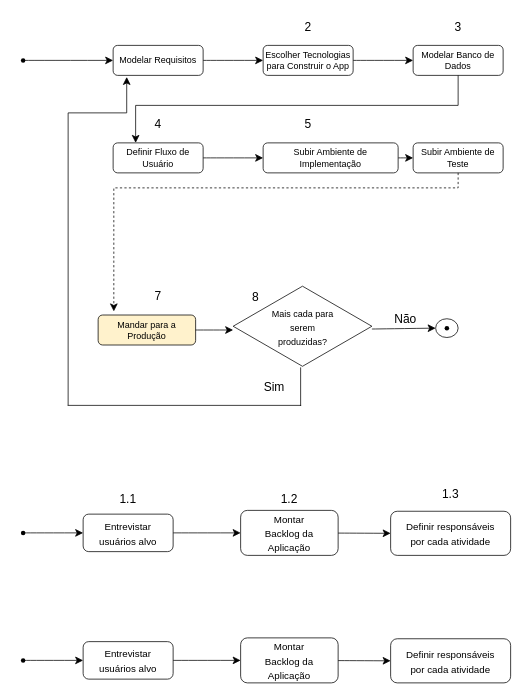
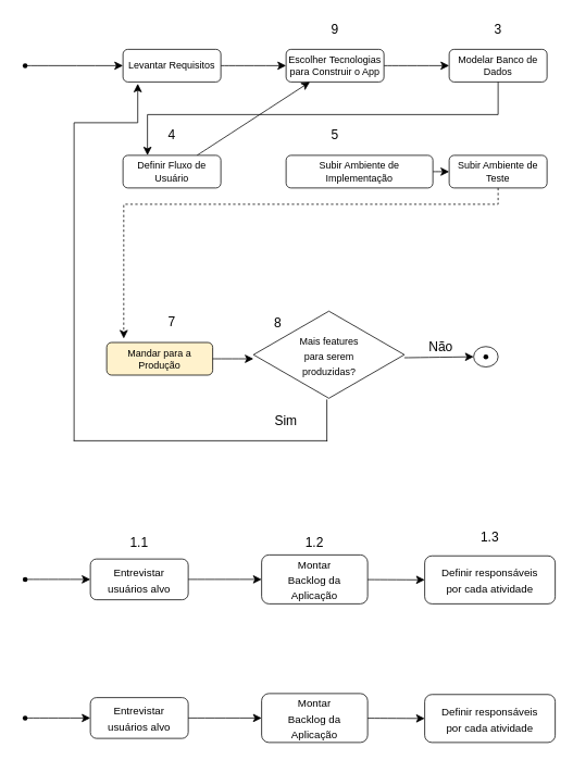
  <mxCell id="0" />
  <mxCell id="1" parent="0" />
  <mxCell id="2" style="edgeStyle=none;curved=1;rounded=0;orthogonalLoop=1;jettySize=auto;html=1;fontSize=12;startSize=8;endSize=8;" edge="1" parent="1" source="3" target="5"><mxGeometry relative="1" as="geometry" /></mxCell>
- <mxCell id="3" value="Modelar Requisitos" style="rounded=1;whiteSpace=wrap;html=1;fontSize=12;glass=0;strokeWidth=1;shadow=0;" parent="1" vertex="1"><mxGeometry x="150" y="60" width="120" height="40" as="geometry" /></mxCell>
+ <mxCell id="3" value="Levantar Requisitos" style="rounded=1;whiteSpace=wrap;html=1;fontSize=12;glass=0;strokeWidth=1;shadow=0;" parent="1" vertex="1"><mxGeometry x="150" y="60" width="120" height="40" as="geometry" /></mxCell>
  <mxCell id="4" style="edgeStyle=none;curved=1;rounded=0;orthogonalLoop=1;jettySize=auto;html=1;entryX=0;entryY=0.5;entryDx=0;entryDy=0;fontSize=12;startSize=8;endSize=8;" edge="1" parent="1" source="5" target="9"><mxGeometry relative="1" as="geometry" /></mxCell>
  <mxCell id="5" value="Escolher Tecnologias para Construir o App" style="rounded=1;whiteSpace=wrap;html=1;fontSize=12;glass=0;strokeWidth=1;shadow=0;" parent="1" vertex="1"><mxGeometry x="350" y="60" width="120" height="40" as="geometry" /></mxCell>
  <mxCell id="6" style="edgeStyle=none;curved=1;rounded=0;orthogonalLoop=1;jettySize=auto;html=1;entryX=0;entryY=0.5;entryDx=0;entryDy=0;fontSize=12;startSize=8;endSize=8;" edge="1" parent="1" source="7" target="3"><mxGeometry relative="1" as="geometry" /></mxCell>
  <mxCell id="7" value="" style="shape=waypoint;sketch=0;fillStyle=solid;size=6;pointerEvents=1;points=[];fillColor=none;resizable=0;rotatable=0;perimeter=centerPerimeter;snapToPoint=1;" vertex="1" parent="1"><mxGeometry x="20" y="70" width="20" height="20" as="geometry" /></mxCell>
- <mxCell id="8" value="&lt;div&gt;2&lt;/div&gt;" style="text;strokeColor=none;align=center;fillColor=none;html=1;verticalAlign=middle;whiteSpace=wrap;rounded=0;fontSize=16;" vertex="1" parent="1"><mxGeometry x="380" y="20" width="60" height="30" as="geometry" /></mxCell>
+ <mxCell id="8" value="&lt;div&gt;9&lt;/div&gt;" style="text;strokeColor=none;align=center;fillColor=none;html=1;verticalAlign=middle;whiteSpace=wrap;rounded=0;fontSize=16;" vertex="1" parent="1"><mxGeometry x="380" y="20" width="60" height="30" as="geometry" /></mxCell>
  <mxCell id="9" value="Modelar Banco de Dados" style="rounded=1;whiteSpace=wrap;html=1;fontSize=12;glass=0;strokeWidth=1;shadow=0;" vertex="1" parent="1"><mxGeometry x="550" y="60" width="120" height="40" as="geometry" /></mxCell>
  <mxCell id="10" value="&lt;div&gt;3&lt;/div&gt;" style="text;strokeColor=none;align=center;fillColor=none;html=1;verticalAlign=middle;whiteSpace=wrap;rounded=0;fontSize=16;" vertex="1" parent="1"><mxGeometry x="580" y="20" width="60" height="30" as="geometry" /></mxCell>
- <mxCell id="11" style="edgeStyle=none;curved=1;rounded=0;orthogonalLoop=1;jettySize=auto;html=1;fontSize=12;startSize=8;endSize=8;" edge="1" parent="1" source="12" target="15"><mxGeometry relative="1" as="geometry" /></mxCell>
+ <mxCell id="11" style="edgeStyle=none;curved=1;rounded=0;orthogonalLoop=1;jettySize=auto;html=1;fontSize=12;startSize=8;endSize=8;" edge="1" parent="1" source="12" target="5"><mxGeometry relative="1" as="geometry" /></mxCell>
  <mxCell id="12" value="Definir Fluxo de Usuário" style="rounded=1;whiteSpace=wrap;html=1;fontSize=12;glass=0;strokeWidth=1;shadow=0;" vertex="1" parent="1"><mxGeometry x="150" y="190" width="120" height="40" as="geometry" /></mxCell>
  <mxCell id="13" value="&lt;div&gt;4&lt;/div&gt;" style="text;strokeColor=none;align=center;fillColor=none;html=1;verticalAlign=middle;whiteSpace=wrap;rounded=0;fontSize=16;" vertex="1" parent="1"><mxGeometry x="180" y="150" width="60" height="30" as="geometry" /></mxCell>
  <mxCell id="14" style="edgeStyle=none;curved=1;rounded=0;orthogonalLoop=1;jettySize=auto;html=1;fontSize=12;startSize=8;endSize=8;" edge="1" parent="1" source="15" target="18"><mxGeometry relative="1" as="geometry" /></mxCell>
  <mxCell id="15" value="Subir Ambiente de Implementação" style="rounded=1;whiteSpace=wrap;html=1;fontSize=12;glass=0;strokeWidth=1;shadow=0;" vertex="1" parent="1"><mxGeometry x="350" y="190" width="180" height="40" as="geometry" /></mxCell>
  <mxCell id="16" value="5" style="text;strokeColor=none;align=center;fillColor=none;html=1;verticalAlign=middle;whiteSpace=wrap;rounded=0;fontSize=16;" vertex="1" parent="1"><mxGeometry x="380" y="150" width="60" height="30" as="geometry" /></mxCell>
  <mxCell id="17" style="edgeStyle=none;curved=1;rounded=0;orthogonalLoop=1;jettySize=auto;html=1;exitX=0.5;exitY=0;exitDx=0;exitDy=0;fontSize=12;startSize=8;endSize=8;" edge="1" parent="1" source="10" target="10"><mxGeometry relative="1" as="geometry" /></mxCell>
  <mxCell id="18" value="Subir Ambiente de Teste" style="rounded=1;whiteSpace=wrap;html=1;fontSize=12;glass=0;strokeWidth=1;shadow=0;" vertex="1" parent="1"><mxGeometry x="550" y="190" width="120" height="40" as="geometry" /></mxCell>
  <mxCell id="19" value="" style="edgeStyle=elbowEdgeStyle;elbow=vertical;endArrow=classic;html=1;curved=0;rounded=0;endSize=8;startSize=8;fontSize=12;" edge="1" parent="1" source="9"><mxGeometry width="50" height="50" relative="1" as="geometry"><mxPoint x="550" y="165" as="sourcePoint" /><mxPoint x="180" y="190" as="targetPoint" /><Array as="points"><mxPoint x="370" y="140" /></Array></mxGeometry></mxCell>
  <mxCell id="20" value="7" style="text;strokeColor=none;align=center;fillColor=none;html=1;verticalAlign=middle;whiteSpace=wrap;rounded=0;fontSize=16;" vertex="1" parent="1"><mxGeometry x="180" y="379" width="60" height="30" as="geometry" /></mxCell>
  <mxCell id="21" value="" style="edgeStyle=elbowEdgeStyle;elbow=vertical;endArrow=classic;html=1;curved=0;rounded=0;endSize=8;startSize=8;fontSize=12;entryX=0.161;entryY=-0.12;entryDx=0;entryDy=0;entryPerimeter=0;dashed=1;" edge="1" parent="1" source="18" target="24"><mxGeometry width="50" height="50" relative="1" as="geometry"><mxPoint x="610" y="270" as="sourcePoint" /><mxPoint x="250" y="290" as="targetPoint" /><Array as="points"><mxPoint x="390" y="250" /></Array></mxGeometry></mxCell>
  <mxCell id="22" value="" style="group" vertex="1" connectable="0" parent="1"><mxGeometry x="310" y="379" width="300" height="111" as="geometry" /></mxCell>
  <mxCell id="23" value="" style="html=1;whiteSpace=wrap;aspect=fixed;shape=isoRectangle;" vertex="1" parent="22"><mxGeometry width="185" height="111" as="geometry" /></mxCell>
  <mxCell id="24" value="Mandar para a Produção" style="rounded=1;whiteSpace=wrap;html=1;fontSize=12;glass=0;strokeWidth=1;shadow=0;fillColor=#fff2cc;" vertex="1" parent="22"><mxGeometry x="-180" y="40.5" width="130" height="40" as="geometry" /></mxCell>
  <mxCell id="25" value="" style="group" vertex="1" connectable="0" parent="22"><mxGeometry x="270" y="45.5" width="30" height="25" as="geometry" /></mxCell>
  <mxCell id="26" value="" style="verticalLabelPosition=bottom;verticalAlign=top;html=1;shape=mxgraph.flowchart.on-page_reference;" vertex="1" parent="25"><mxGeometry width="30" height="25" as="geometry" /></mxCell>
  <mxCell id="27" value="" style="shape=waypoint;sketch=0;fillStyle=solid;size=6;pointerEvents=1;points=[];fillColor=none;resizable=0;rotatable=0;perimeter=centerPerimeter;snapToPoint=1;" vertex="1" parent="25"><mxGeometry x="4.997" y="2.5" width="20" height="20" as="geometry" /></mxCell>
- <mxCell id="28" value="&lt;font style=&quot;font-size: 12px;&quot;&gt;Mais cada para serem produzidas?&lt;/font&gt;" style="text;strokeColor=none;fillColor=none;html=1;align=center;verticalAlign=middle;whiteSpace=wrap;rounded=0;fontSize=16;" vertex="1" parent="22"><mxGeometry x="42.5" y="40.5" width="100" height="30" as="geometry" /></mxCell>
+ <mxCell id="28" value="&lt;font style=&quot;font-size: 12px;&quot;&gt;Mais features para serem produzidas?&lt;/font&gt;" style="text;strokeColor=none;fillColor=none;html=1;align=center;verticalAlign=middle;whiteSpace=wrap;rounded=0;fontSize=16;" vertex="1" parent="22"><mxGeometry x="42.5" y="40.5" width="100" height="30" as="geometry" /></mxCell>
  <mxCell id="29" style="edgeStyle=none;curved=1;rounded=0;orthogonalLoop=1;jettySize=auto;html=1;entryX=0;entryY=0.5;entryDx=0;entryDy=0;entryPerimeter=0;fontSize=12;startSize=8;endSize=8;" edge="1" parent="22" target="26"><mxGeometry relative="1" as="geometry"><mxPoint x="185.0" y="59.197" as="sourcePoint" /></mxGeometry></mxCell>
  <mxCell id="30" style="edgeStyle=none;curved=1;rounded=0;orthogonalLoop=1;jettySize=auto;html=1;entryX=0;entryY=0.5;entryDx=0;entryDy=0;entryPerimeter=0;fontSize=12;startSize=8;endSize=8;" edge="1" parent="22" source="24"><mxGeometry relative="1" as="geometry"><mxPoint y="60.5" as="targetPoint" /></mxGeometry></mxCell>
  <mxCell id="31" value="Não" style="text;strokeColor=none;fillColor=none;html=1;align=center;verticalAlign=middle;whiteSpace=wrap;rounded=0;fontSize=16;" vertex="1" parent="22"><mxGeometry x="200" y="30.5" width="60" height="30" as="geometry" /></mxCell>
  <mxCell id="32" value="8" style="text;strokeColor=none;align=center;fillColor=none;html=1;verticalAlign=middle;whiteSpace=wrap;rounded=0;fontSize=16;" vertex="1" parent="22"><mxGeometry y="0.5" width="60" height="30" as="geometry" /></mxCell>
  <mxCell id="33" value="" style="edgeStyle=elbowEdgeStyle;elbow=vertical;endArrow=classic;html=1;curved=0;rounded=0;endSize=8;startSize=8;fontSize=12;entryX=0.151;entryY=1.054;entryDx=0;entryDy=0;entryPerimeter=0;" edge="1" parent="1" target="3"><mxGeometry width="50" height="50" relative="1" as="geometry"><mxPoint x="90" y="540" as="sourcePoint" /><mxPoint x="130" y="90" as="targetPoint" /><Array as="points"><mxPoint x="70" y="150" /></Array></mxGeometry></mxCell>
  <mxCell id="34" value="" style="shape=partialRectangle;whiteSpace=wrap;html=1;bottom=0;right=0;fillColor=none;direction=west;" vertex="1" parent="1"><mxGeometry x="90" y="490" width="310" height="50" as="geometry" /></mxCell>
- <mxCell id="35" value="Sim" style="text;strokeColor=none;fillColor=none;html=1;align=center;verticalAlign=middle;whiteSpace=wrap;rounded=0;fontSize=16;" vertex="1" parent="1"><mxGeometry x="335" y="500" width="60" height="30" as="geometry" /></mxCell>
+ <mxCell id="35" value="Sim" style="text;strokeColor=none;fillColor=none;html=1;align=center;verticalAlign=middle;whiteSpace=wrap;rounded=0;fontSize=16;" vertex="1" parent="1"><mxGeometry x="320" y="500" width="60" height="30" as="geometry" /></mxCell>
  <mxCell id="36" style="edgeStyle=none;curved=1;rounded=0;orthogonalLoop=1;jettySize=auto;html=1;fontSize=12;startSize=8;endSize=8;" edge="1" parent="1" source="37" target="39"><mxGeometry relative="1" as="geometry" /></mxCell>
  <mxCell id="37" value="" style="shape=waypoint;sketch=0;fillStyle=solid;size=6;pointerEvents=1;points=[];fillColor=none;resizable=0;rotatable=0;perimeter=centerPerimeter;snapToPoint=1;" vertex="1" parent="1"><mxGeometry x="20" y="700" width="20" height="20" as="geometry" /></mxCell>
  <mxCell id="38" style="edgeStyle=none;curved=1;rounded=0;orthogonalLoop=1;jettySize=auto;html=1;fontSize=12;startSize=8;endSize=8;" edge="1" parent="1" source="39" target="43"><mxGeometry relative="1" as="geometry" /></mxCell>
  <mxCell id="39" value="" style="rounded=1;whiteSpace=wrap;html=1;" vertex="1" parent="1"><mxGeometry x="110" y="685" width="120" height="50" as="geometry" /></mxCell>
  <mxCell id="40" value="&lt;font style=&quot;font-size: 13px;&quot;&gt;Entrevistar usuários alvo&lt;/font&gt;" style="text;strokeColor=none;fillColor=none;html=1;align=center;verticalAlign=middle;whiteSpace=wrap;rounded=0;fontSize=16;" vertex="1" parent="1"><mxGeometry x="125" y="695" width="90" height="30" as="geometry" /></mxCell>
  <mxCell id="41" value="1.1" style="text;strokeColor=none;align=center;fillColor=none;html=1;verticalAlign=middle;whiteSpace=wrap;rounded=0;fontSize=16;" vertex="1" parent="1"><mxGeometry x="140" y="650" width="60" height="30" as="geometry" /></mxCell>
  <mxCell id="42" value="" style="group" vertex="1" connectable="0" parent="1"><mxGeometry x="320" y="650" width="130" height="90" as="geometry" /></mxCell>
  <mxCell id="43" value="" style="rounded=1;whiteSpace=wrap;html=1;" vertex="1" parent="42"><mxGeometry y="30" width="130" height="60" as="geometry" /></mxCell>
  <mxCell id="44" value="&lt;font style=&quot;font-size: 13px;&quot;&gt;Montar &lt;/font&gt;&lt;font style=&quot;font-size: 13px;&quot;&gt;Backlog da Aplicação&lt;/font&gt;" style="text;strokeColor=none;fillColor=none;html=1;align=center;verticalAlign=middle;whiteSpace=wrap;rounded=0;fontSize=16;" vertex="1" parent="42"><mxGeometry x="20" y="45" width="90" height="30" as="geometry" /></mxCell>
  <mxCell id="45" value="1.2" style="text;strokeColor=none;align=center;fillColor=none;html=1;verticalAlign=middle;whiteSpace=wrap;rounded=0;fontSize=16;" vertex="1" parent="42"><mxGeometry x="35" width="60" height="30" as="geometry" /></mxCell>
  <mxCell id="46" value="" style="group" vertex="1" connectable="0" parent="1"><mxGeometry x="520" y="640" width="160" height="100" as="geometry" /></mxCell>
  <mxCell id="47" value="" style="rounded=1;whiteSpace=wrap;html=1;" vertex="1" parent="46"><mxGeometry y="41.176" width="160" height="58.824" as="geometry" /></mxCell>
  <mxCell id="48" value="&lt;font style=&quot;font-size: 13px;&quot;&gt;Definir responsáveis por cada atividade&lt;/font&gt;" style="text;strokeColor=none;fillColor=none;html=1;align=center;verticalAlign=middle;whiteSpace=wrap;rounded=0;fontSize=16;" vertex="1" parent="46"><mxGeometry x="20" y="52.941" width="120" height="35.294" as="geometry" /></mxCell>
  <mxCell id="49" value="1.3" style="text;strokeColor=none;align=center;fillColor=none;html=1;verticalAlign=middle;whiteSpace=wrap;rounded=0;fontSize=16;" vertex="1" parent="46"><mxGeometry x="40" width="80" height="35.294" as="geometry" /></mxCell>
  <mxCell id="50" style="edgeStyle=none;curved=1;rounded=0;orthogonalLoop=1;jettySize=auto;html=1;entryX=0;entryY=0.5;entryDx=0;entryDy=0;fontSize=12;startSize=8;endSize=8;" edge="1" parent="1" source="43" target="47"><mxGeometry relative="1" as="geometry" /></mxCell>
  <mxCell id="51" style="edgeStyle=none;curved=1;rounded=0;orthogonalLoop=1;jettySize=auto;html=1;fontSize=12;startSize=8;endSize=8;" edge="1" parent="1" source="52" target="54"><mxGeometry relative="1" as="geometry" /></mxCell>
  <mxCell id="52" value="" style="shape=waypoint;sketch=0;fillStyle=solid;size=6;pointerEvents=1;points=[];fillColor=none;resizable=0;rotatable=0;perimeter=centerPerimeter;snapToPoint=1;" vertex="1" parent="1"><mxGeometry x="20" y="870" width="20" height="20" as="geometry" /></mxCell>
  <mxCell id="53" style="edgeStyle=none;curved=1;rounded=0;orthogonalLoop=1;jettySize=auto;html=1;fontSize=12;startSize=8;endSize=8;" edge="1" parent="1" source="54" target="56"><mxGeometry relative="1" as="geometry" /></mxCell>
  <mxCell id="54" value="" style="rounded=1;whiteSpace=wrap;html=1;" vertex="1" parent="1"><mxGeometry x="110" y="855" width="120" height="50" as="geometry" /></mxCell>
  <mxCell id="55" value="&lt;font style=&quot;font-size: 13px;&quot;&gt;Entrevistar usuários alvo&lt;/font&gt;" style="text;strokeColor=none;fillColor=none;html=1;align=center;verticalAlign=middle;whiteSpace=wrap;rounded=0;fontSize=16;" vertex="1" parent="1"><mxGeometry x="125" y="865" width="90" height="30" as="geometry" /></mxCell>
  <mxCell id="56" value="" style="rounded=1;whiteSpace=wrap;html=1;" vertex="1" parent="1"><mxGeometry x="320" y="850" width="130" height="60" as="geometry" /></mxCell>
  <mxCell id="57" value="&lt;font style=&quot;font-size: 13px;&quot;&gt;Montar &lt;/font&gt;&lt;font style=&quot;font-size: 13px;&quot;&gt;Backlog da Aplicação&lt;/font&gt;" style="text;strokeColor=none;fillColor=none;html=1;align=center;verticalAlign=middle;whiteSpace=wrap;rounded=0;fontSize=16;" vertex="1" parent="1"><mxGeometry x="340" y="865" width="90" height="30" as="geometry" /></mxCell>
  <mxCell id="58" value="" style="rounded=1;whiteSpace=wrap;html=1;" vertex="1" parent="1"><mxGeometry x="520" y="851.176" width="160" height="58.824" as="geometry" /></mxCell>
  <mxCell id="59" value="&lt;font style=&quot;font-size: 13px;&quot;&gt;Definir responsáveis por cada atividade&lt;/font&gt;" style="text;strokeColor=none;fillColor=none;html=1;align=center;verticalAlign=middle;whiteSpace=wrap;rounded=0;fontSize=16;" vertex="1" parent="1"><mxGeometry x="540" y="862.941" width="120" height="35.294" as="geometry" /></mxCell>
  <mxCell id="60" style="edgeStyle=none;curved=1;rounded=0;orthogonalLoop=1;jettySize=auto;html=1;entryX=0;entryY=0.5;entryDx=0;entryDy=0;fontSize=12;startSize=8;endSize=8;" edge="1" parent="1" source="56" target="58"><mxGeometry relative="1" as="geometry" /></mxCell>
